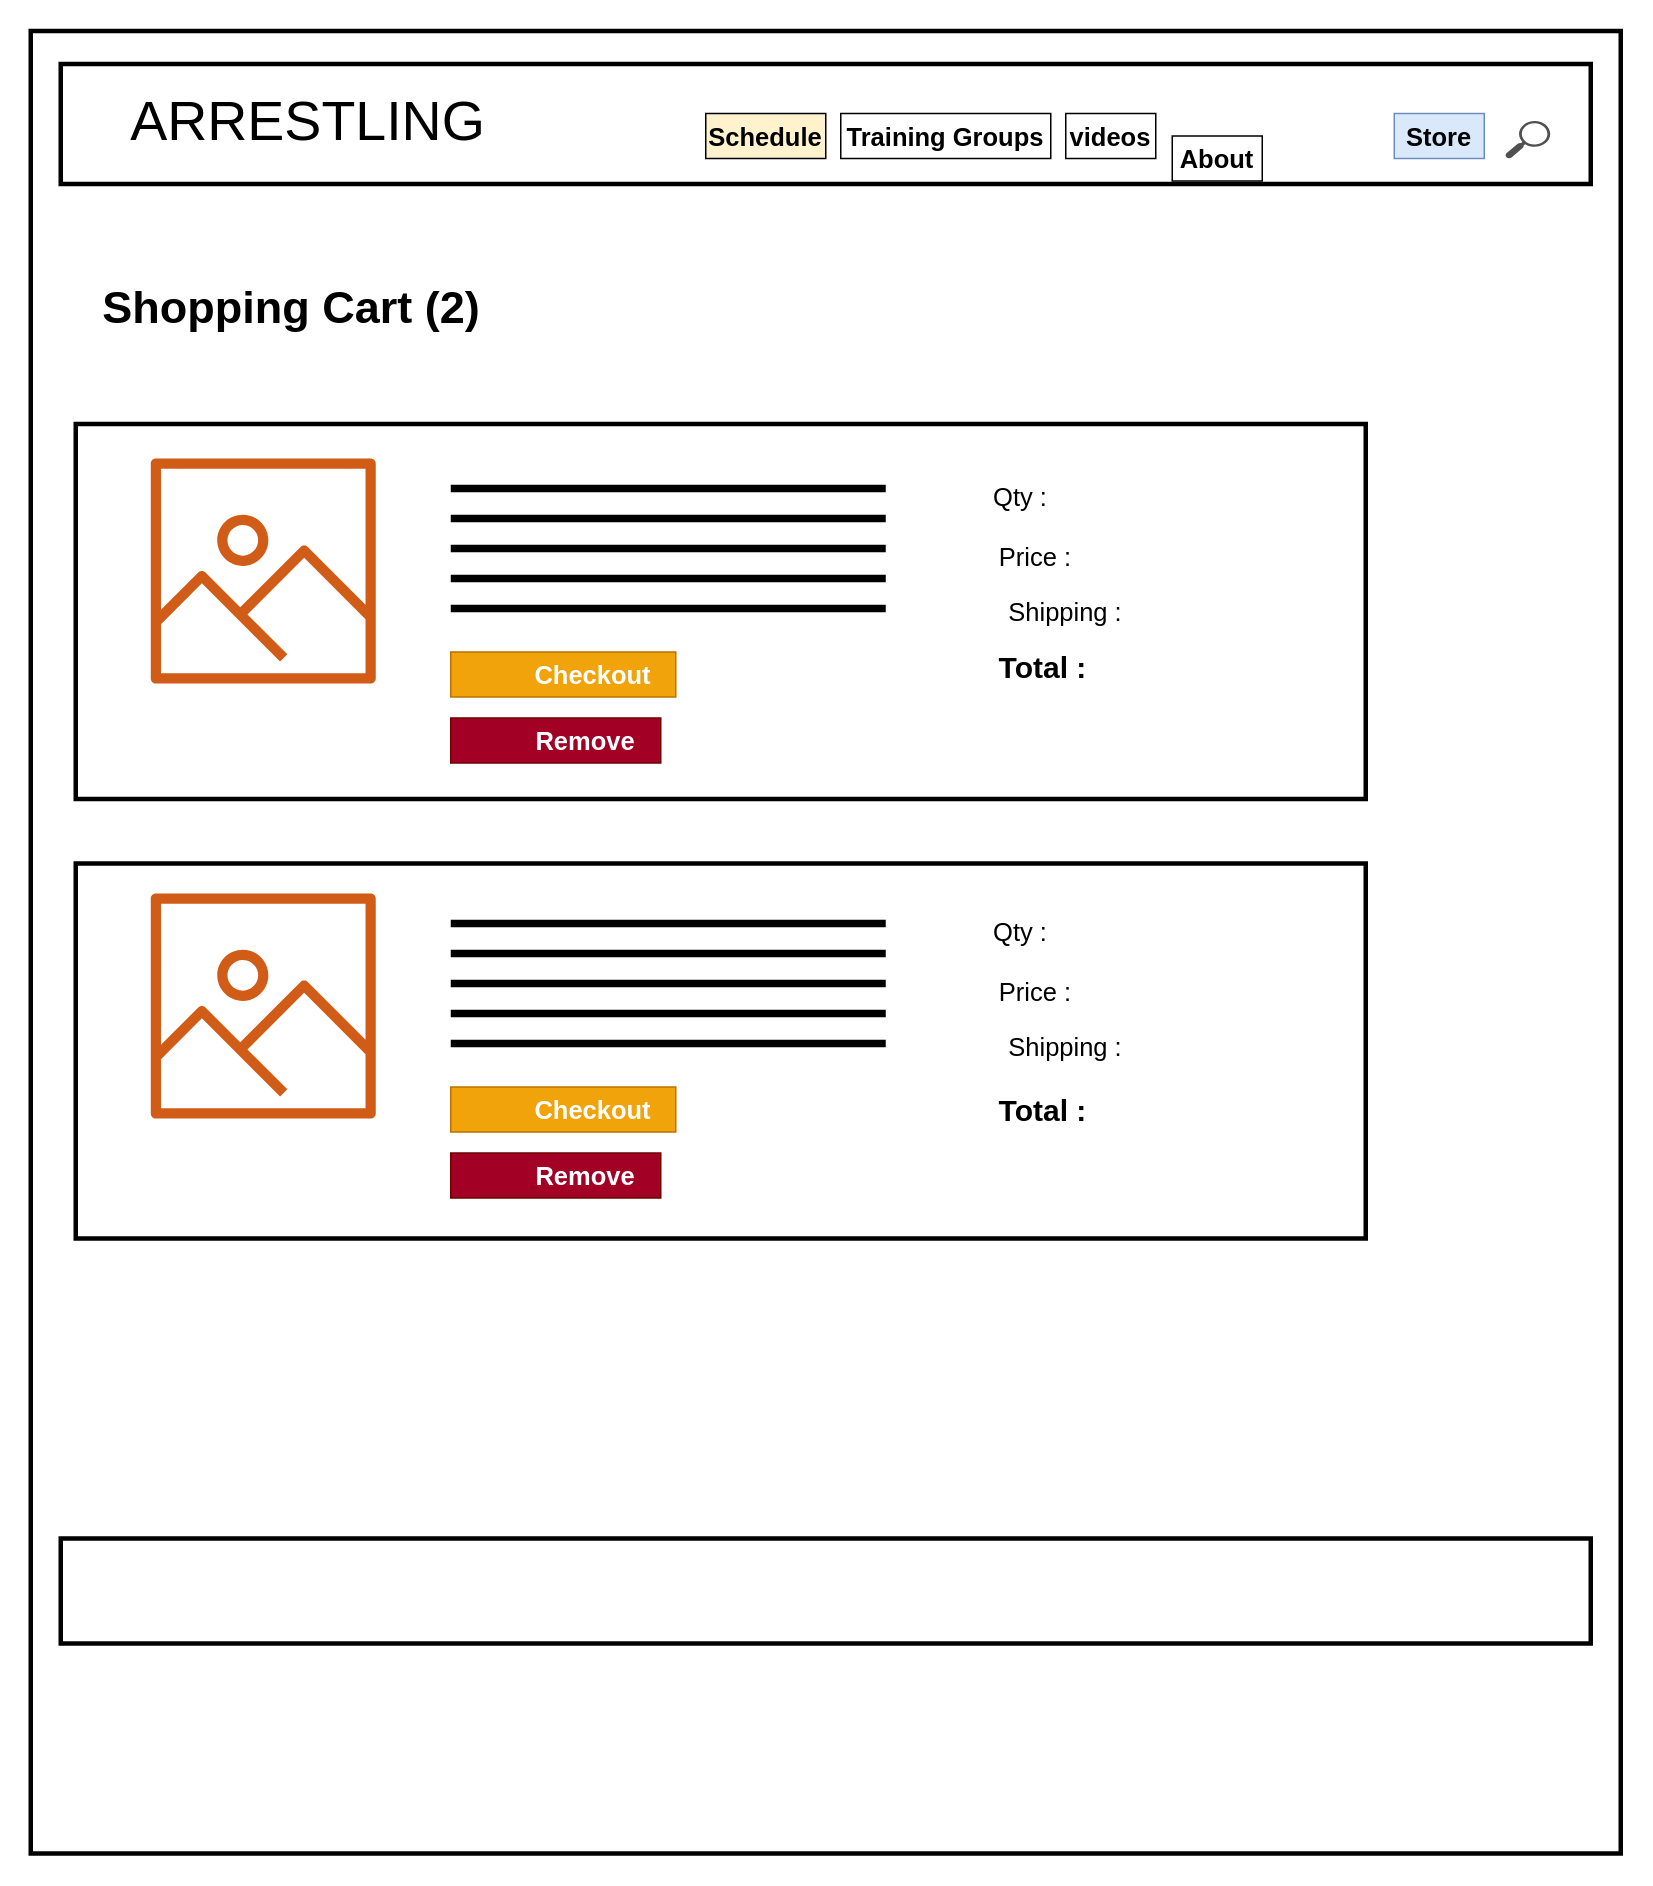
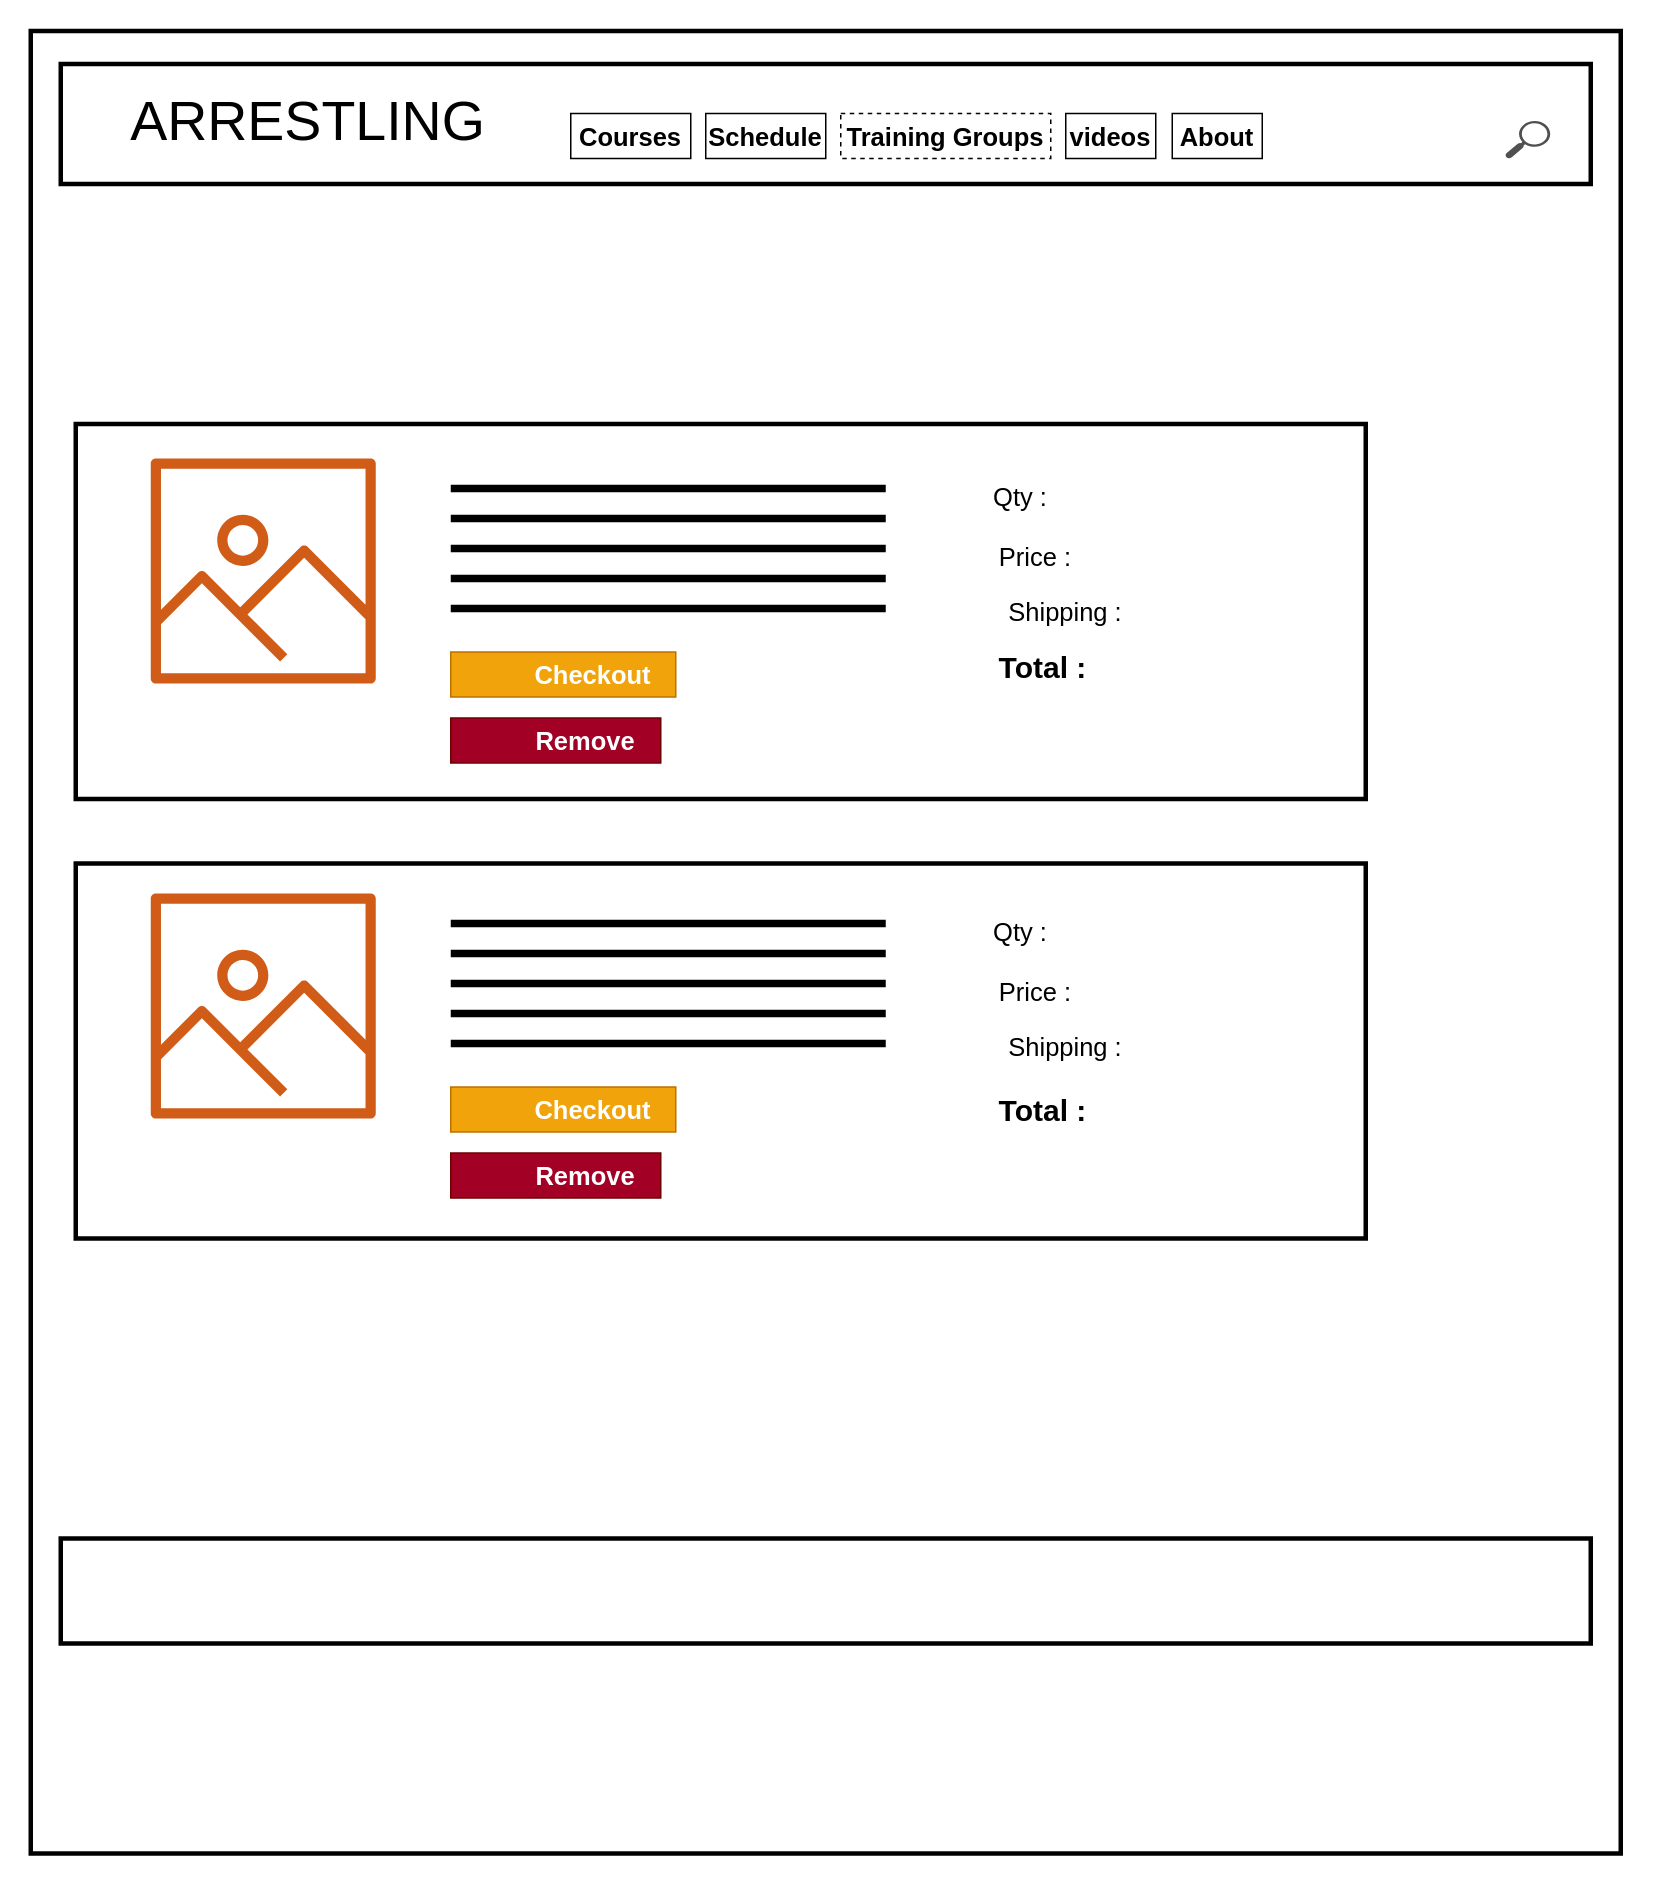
  <mxCell id="0" />
  <mxCell id="1" parent="0" />
- <mxCell id="2" value="&lt;font size=&quot;1&quot;&gt;&lt;b style=&quot;font-size: 30px&quot;&gt;Shopping Cart (2)&lt;/b&gt;&lt;/font&gt;" style="text;html=1;strokeColor=none;fillColor=none;align=center;verticalAlign=top;whiteSpace=wrap;rounded=0;" vertex="1" parent="1"><mxGeometry x="59" y="180" width="270" height="60" as="geometry" /></mxCell>
  <mxCell id="3" value="" style="pointerEvents=1;shadow=0;dashed=0;html=1;strokeColor=none;fillColor=#505050;labelPosition=center;verticalLabelPosition=bottom;verticalAlign=top;outlineConnect=0;align=center;shape=mxgraph.office.concepts.search;" vertex="1" parent="1"><mxGeometry x="1003" y="80" width="30" height="25" as="geometry" /></mxCell>
  <mxCell id="4" value="&lt;font style=&quot;font-size: 37px&quot;&gt;ARRESTLING&lt;/font&gt;" style="text;html=1;strokeColor=none;fillColor=none;align=center;verticalAlign=top;whiteSpace=wrap;rounded=0;" vertex="1" parent="1"><mxGeometry x="85" y="52" width="240" height="60" as="geometry" /></mxCell>
- <mxCell id="5" value="About" style="whiteSpace=wrap;html=1;fontStyle=1;fontSize=17;verticalAlign=top;" vertex="1" parent="1"><mxGeometry x="781" y="90" width="60" height="30" as="geometry" /></mxCell>
+ <mxCell id="5" value="About" style="whiteSpace=wrap;html=1;fontStyle=1;fontSize=17;verticalAlign=top;" vertex="1" parent="1"><mxGeometry x="781" y="75" width="60" height="30" as="geometry" /></mxCell>
  <mxCell id="6" value="videos" style="whiteSpace=wrap;html=1;fontStyle=1;fontSize=17;verticalAlign=top;" vertex="1" parent="1"><mxGeometry x="710" y="75" width="60" height="30" as="geometry" /></mxCell>
- <mxCell id="7" value="Schedule" style="whiteSpace=wrap;html=1;fontStyle=1;fontSize=17;verticalAlign=top;fillColor=#fff2cc;" vertex="1" parent="1"><mxGeometry x="470" y="75" width="80" height="30" as="geometry" /></mxCell>
- <mxCell id="8" value="Training Groups" style="whiteSpace=wrap;html=1;fontStyle=1;fontSize=17;verticalAlign=top;" vertex="1" parent="1"><mxGeometry x="560" y="75" width="140" height="30" as="geometry" /></mxCell>
- <mxCell id="9" value="Store" style="whiteSpace=wrap;html=1;fontStyle=1;fontSize=17;verticalAlign=top;fillColor=#dae8fc;strokeColor=#6c8ebf;" vertex="1" parent="1"><mxGeometry x="929" y="75" width="60" height="30" as="geometry" /></mxCell>
+ <mxCell id="7" value="Schedule" style="whiteSpace=wrap;html=1;fontStyle=1;fontSize=17;verticalAlign=top;" vertex="1" parent="1"><mxGeometry x="470" y="75" width="80" height="30" as="geometry" /></mxCell>
+ <mxCell id="8" value="Training Groups" style="whiteSpace=wrap;html=1;fontStyle=1;fontSize=17;verticalAlign=top;dashed=1;" vertex="1" parent="1"><mxGeometry x="560" y="75" width="140" height="30" as="geometry" /></mxCell>
+ <mxCell id="10" value="Courses" style="whiteSpace=wrap;html=1;fontStyle=1;fontSize=17;verticalAlign=top;" vertex="1" parent="1"><mxGeometry x="380" y="75" width="80" height="30" as="geometry" /></mxCell>
  <mxCell id="11" value="" style="rounded=0;whiteSpace=wrap;html=1;fontSize=17;gradientColor=#ffffff;fillColor=none;strokeWidth=3;" vertex="1" parent="1"><mxGeometry x="40" y="42" width="1020" height="80" as="geometry" /></mxCell>
  <mxCell id="12" value="" style="outlineConnect=0;fontColor=#232F3E;gradientColor=none;fillColor=#D05C17;strokeColor=none;dashed=0;verticalLabelPosition=bottom;verticalAlign=top;align=center;html=1;fontSize=12;fontStyle=0;aspect=fixed;pointerEvents=1;shape=mxgraph.aws4.container_registry_image;" vertex="1" parent="1"><mxGeometry y="305" width="150" height="150" as="geometry" x="100" /></mxCell>
  <mxCell id="13" value="" style="endArrow=none;html=1;fontSize=18;strokeWidth=5;" edge="1" parent="1"><mxGeometry width="50" height="50" relative="1" as="geometry"><mxPoint x="300" y="325" as="sourcePoint" /><mxPoint x="590" y="325" as="targetPoint" /></mxGeometry></mxCell>
  <mxCell id="14" value="" style="endArrow=none;html=1;fontSize=18;strokeWidth=5;" edge="1" parent="1"><mxGeometry width="50" height="50" relative="1" as="geometry"><mxPoint x="300" y="345" as="sourcePoint" /><mxPoint x="590" y="345" as="targetPoint" /></mxGeometry></mxCell>
  <mxCell id="15" value="" style="endArrow=none;html=1;fontSize=18;strokeWidth=5;" edge="1" parent="1"><mxGeometry width="50" height="50" relative="1" as="geometry"><mxPoint x="300" y="385" as="sourcePoint" /><mxPoint x="590" y="385" as="targetPoint" /></mxGeometry></mxCell>
  <mxCell id="16" value="" style="endArrow=none;html=1;fontSize=18;strokeWidth=5;" edge="1" parent="1"><mxGeometry width="50" height="50" relative="1" as="geometry"><mxPoint x="300" y="365" as="sourcePoint" /><mxPoint x="590" y="365" as="targetPoint" /></mxGeometry></mxCell>
  <mxCell id="17" value="" style="endArrow=none;html=1;fontSize=18;strokeWidth=5;" edge="1" parent="1"><mxGeometry width="50" height="50" relative="1" as="geometry"><mxPoint x="300" y="405" as="sourcePoint" /><mxPoint x="590" y="405" as="targetPoint" /></mxGeometry></mxCell>
  <mxCell id="18" value="Qty :" style="text;html=1;strokeColor=none;fillColor=none;align=center;verticalAlign=top;whiteSpace=wrap;rounded=0;fontSize=17;" vertex="1" parent="1"><mxGeometry x="660" y="315" width="40" height="30" as="geometry" /></mxCell>
  <mxCell id="19" value="Price :" style="text;html=1;strokeColor=none;fillColor=none;align=center;verticalAlign=top;whiteSpace=wrap;rounded=0;fontSize=17;" vertex="1" parent="1"><mxGeometry x="660" y="355" width="60" height="30" as="geometry" /></mxCell>
  <mxCell id="20" value="Shipping :" style="text;html=1;strokeColor=none;fillColor=none;align=center;verticalAlign=top;whiteSpace=wrap;rounded=0;fontSize=17;" vertex="1" parent="1"><mxGeometry x="660" y="392" width="100" height="30" as="geometry" /></mxCell>
  <mxCell id="21" value="&lt;blockquote style=&quot;margin: 0 0 0 40px ; border: none ; padding: 0px&quot;&gt;&lt;b&gt;Checkout&lt;/b&gt;&lt;/blockquote&gt;" style="whiteSpace=wrap;html=1;strokeWidth=1;fillColor=#f0a30a;fontSize=17;verticalAlign=top;strokeColor=#BD7000;align=center;fontColor=#ffffff;" vertex="1" parent="1"><mxGeometry x="300" y="434" width="150" height="30" as="geometry" /></mxCell>
  <mxCell id="22" value="&lt;blockquote style=&quot;margin: 0 0 0 40px ; border: none ; padding: 0px&quot;&gt;&lt;b&gt;Remove&lt;/b&gt;&lt;/blockquote&gt;" style="whiteSpace=wrap;html=1;strokeWidth=1;fillColor=#a20025;fontSize=17;verticalAlign=top;strokeColor=#6F0000;align=center;fontColor=#ffffff;" vertex="1" parent="1"><mxGeometry x="300" y="478" width="140" height="30" as="geometry" /></mxCell>
  <mxCell id="23" value="" style="outlineConnect=0;fontColor=#232F3E;gradientColor=none;fillColor=#D05C17;strokeColor=none;dashed=0;verticalLabelPosition=bottom;verticalAlign=top;align=center;html=1;fontSize=12;fontStyle=0;aspect=fixed;pointerEvents=1;shape=mxgraph.aws4.container_registry_image;" vertex="1" parent="1"><mxGeometry y="595" width="150" height="150" as="geometry" x="100" /></mxCell>
  <mxCell id="24" value="" style="endArrow=none;html=1;fontSize=18;strokeWidth=5;" edge="1" parent="1"><mxGeometry width="50" height="50" relative="1" as="geometry"><mxPoint x="300" y="615" as="sourcePoint" /><mxPoint x="590" y="615" as="targetPoint" /></mxGeometry></mxCell>
  <mxCell id="25" value="" style="endArrow=none;html=1;fontSize=18;strokeWidth=5;" edge="1" parent="1"><mxGeometry width="50" height="50" relative="1" as="geometry"><mxPoint x="300" y="635" as="sourcePoint" /><mxPoint x="590" y="635" as="targetPoint" /></mxGeometry></mxCell>
  <mxCell id="26" value="" style="endArrow=none;html=1;fontSize=18;strokeWidth=5;" edge="1" parent="1"><mxGeometry width="50" height="50" relative="1" as="geometry"><mxPoint x="300" y="675" as="sourcePoint" /><mxPoint x="590" y="675" as="targetPoint" /></mxGeometry></mxCell>
  <mxCell id="27" value="" style="endArrow=none;html=1;fontSize=18;strokeWidth=5;" edge="1" parent="1"><mxGeometry width="50" height="50" relative="1" as="geometry"><mxPoint x="300" y="655" as="sourcePoint" /><mxPoint x="590" y="655" as="targetPoint" /></mxGeometry></mxCell>
  <mxCell id="28" value="" style="endArrow=none;html=1;fontSize=18;strokeWidth=5;" edge="1" parent="1"><mxGeometry width="50" height="50" relative="1" as="geometry"><mxPoint x="300" y="695" as="sourcePoint" /><mxPoint x="590" y="695" as="targetPoint" /></mxGeometry></mxCell>
  <mxCell id="29" value="Qty :" style="text;html=1;strokeColor=none;fillColor=none;align=center;verticalAlign=top;whiteSpace=wrap;rounded=0;fontSize=17;" vertex="1" parent="1"><mxGeometry x="660" y="605" width="40" height="30" as="geometry" /></mxCell>
  <mxCell id="30" value="Price :" style="text;html=1;strokeColor=none;fillColor=none;align=center;verticalAlign=top;whiteSpace=wrap;rounded=0;fontSize=17;" vertex="1" parent="1"><mxGeometry x="660" y="645" width="60" height="30" as="geometry" /></mxCell>
  <mxCell id="31" value="Shipping :" style="text;html=1;strokeColor=none;fillColor=none;align=center;verticalAlign=top;whiteSpace=wrap;rounded=0;fontSize=17;" vertex="1" parent="1"><mxGeometry x="660" y="682" width="100" height="30" as="geometry" /></mxCell>
  <mxCell id="32" value="&lt;blockquote style=&quot;margin: 0 0 0 40px ; border: none ; padding: 0px&quot;&gt;&lt;b&gt;Checkout&lt;/b&gt;&lt;/blockquote&gt;" style="whiteSpace=wrap;html=1;strokeWidth=1;fillColor=#f0a30a;fontSize=17;verticalAlign=top;strokeColor=#BD7000;align=center;fontColor=#ffffff;" vertex="1" parent="1"><mxGeometry x="300" y="724" width="150" height="30" as="geometry" /></mxCell>
  <mxCell id="33" value="&lt;blockquote style=&quot;margin: 0 0 0 40px ; border: none ; padding: 0px&quot;&gt;&lt;b&gt;Remove&lt;/b&gt;&lt;/blockquote&gt;" style="whiteSpace=wrap;html=1;strokeWidth=1;fillColor=#a20025;fontSize=17;verticalAlign=top;strokeColor=#6F0000;align=center;fontColor=#ffffff;" vertex="1" parent="1"><mxGeometry x="300" y="768" width="140" height="30" as="geometry" /></mxCell>
  <mxCell id="34" value="" style="rounded=0;whiteSpace=wrap;html=1;strokeWidth=3;fillColor=none;gradientColor=#ffffff;fontSize=17;align=center;" vertex="1" parent="1"><mxGeometry x="50" y="282" width="860" height="250" as="geometry" /></mxCell>
  <mxCell id="35" value="" style="rounded=0;whiteSpace=wrap;html=1;strokeWidth=3;fillColor=none;gradientColor=#ffffff;fontSize=17;align=center;" vertex="1" parent="1"><mxGeometry x="50" y="575" width="860" height="250" as="geometry" /></mxCell>
  <mxCell id="36" value="&lt;b&gt;&lt;font style=&quot;font-size: 20px&quot;&gt;Total :&lt;/font&gt;&lt;/b&gt;" style="text;html=1;strokeColor=none;fillColor=none;align=center;verticalAlign=top;whiteSpace=wrap;rounded=0;fontSize=17;" vertex="1" parent="1"><mxGeometry x="660" y="426" width="70" height="33" as="geometry" /></mxCell>
  <mxCell id="37" value="&lt;b&gt;&lt;font style=&quot;font-size: 20px&quot;&gt;Total :&lt;/font&gt;&lt;/b&gt;" style="text;html=1;strokeColor=none;fillColor=none;align=center;verticalAlign=top;whiteSpace=wrap;rounded=0;fontSize=17;" vertex="1" parent="1"><mxGeometry x="660" y="721" width="70" height="33" as="geometry" /></mxCell>
  <mxCell id="38" value="" style="rounded=0;whiteSpace=wrap;html=1;strokeColor=#000000;strokeWidth=3;fillColor=none;gradientColor=#ffffff;fontSize=17;align=center;" vertex="1" parent="1"><mxGeometry x="40" y="1025" width="1020" height="70" as="geometry" /></mxCell>
  <mxCell id="39" value="" style="rounded=0;whiteSpace=wrap;html=1;strokeColor=#000000;strokeWidth=3;fillColor=none;gradientColor=#ffffff;fontSize=17;align=center;" vertex="1" parent="1"><mxGeometry x="20" y="20" width="1060" height="1215" as="geometry" /></mxCell>
